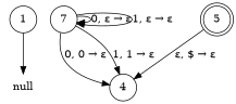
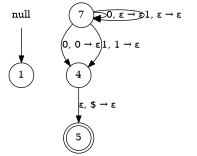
  digraph {
    rankdir=TB
    node [shape=circle]
    null [shape=plaintext]
    1
    n3 [label=7]
    4
    5 [shape=doublecircle]
-   1 -> null
+   null -> 1
    n3 -> n3 [label="0, &#949; &#8594; &#949;"]
    n3 -> n3 [label="1, &#949; &#8594; &#949;"]
    n3 -> 4 [label="0, 0 &#8594; &#949;"]
    n3 -> 4 [label="1, 1 &#8594; &#949;"]
-   5 -> 4 [label="&#949;, $ &#8594; &#949;"]
+   4 -> 5 [label="&#949;, $ &#8594; &#949;"]
  }
